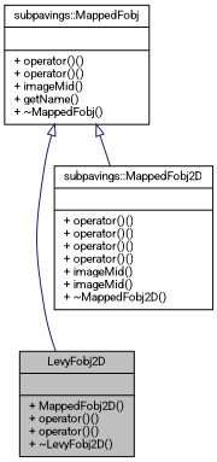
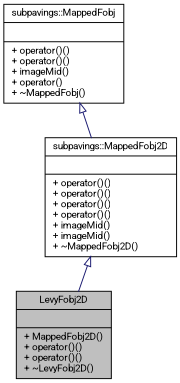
  digraph {
    fontname=Roboto
    node [color=black fillcolor=white fontname=Roboto fontsize=10 shape=record style=filled]
    edge [arrowtail=onormal color=midnightblue dir=back fontname=Roboto fontsize=10 labelfontname=FreeSans labelfontsize=10 style=solid]
    n1 [fillcolor=grey75 fontcolor=black height=0.2 label="{LevyFobj2D\n||+ MappedFobj2D()\l+ operator()()\l+ operator()()\l+ ~LevyFobj2D()\l}" width=0.4]
    n2 [height=0.2 label="{subpavings::MappedFobj2D\n||+ operator()()\l+ operator()()\l+ operator()()\l+ operator()()\l+ imageMid()\l+ imageMid()\l+ ~MappedFobj2D()\l}" width=0.4]
-   n3 [height=0.2 label="{subpavings::MappedFobj\n||+ operator()()\l+ operator()()\l+ imageMid()\l+ getName()\l+ ~MappedFobj()\l}" width=0.4]
-   n3 -> n1
+   n3 [height=0.2 label="{subpavings::MappedFobj\n||+ operator()()\l+ operator()()\l+ imageMid()\l+ operator()\l+ ~MappedFobj()\l}" width=0.4]
+   n2 -> n1
    n3 -> n2
  }
